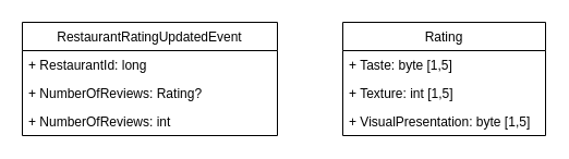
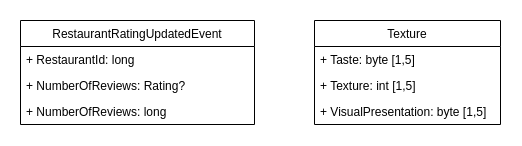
  <mxCell id="0" />
  <mxCell id="1" parent="0" />
  <mxCell id="2" value="RestaurantRatingUpdatedEvent" style="swimlane;fontStyle=0;childLayout=stackLayout;horizontal=1;startSize=26;fillColor=none;horizontalStack=0;resizeParent=1;resizeParentMax=0;resizeLast=0;collapsible=1;marginBottom=0;" vertex="1" parent="1"><mxGeometry x="20" y="20" width="234" height="104" as="geometry" /></mxCell>
  <mxCell id="3" value="+ RestaurantId: long" style="text;strokeColor=none;fillColor=none;align=left;verticalAlign=top;spacingLeft=4;spacingRight=4;overflow=hidden;rotatable=0;points=[[0,0.5],[1,0.5]];portConstraint=eastwest;" vertex="1" parent="2"><mxGeometry y="26" width="234" height="26" as="geometry" /></mxCell>
  <mxCell id="4" value="+ NumberOfReviews: Rating?" style="text;strokeColor=none;fillColor=none;align=left;verticalAlign=top;spacingLeft=4;spacingRight=4;overflow=hidden;rotatable=0;points=[[0,0.5],[1,0.5]];portConstraint=eastwest;" vertex="1" parent="2"><mxGeometry y="52" width="234" height="26" as="geometry" /></mxCell>
- <mxCell id="5" value="+ NumberOfReviews: int" style="text;strokeColor=none;fillColor=none;align=left;verticalAlign=top;spacingLeft=4;spacingRight=4;overflow=hidden;rotatable=0;points=[[0,0.5],[1,0.5]];portConstraint=eastwest;" vertex="1" parent="2"><mxGeometry y="78" width="234" height="26" as="geometry" /></mxCell>
- <mxCell id="6" value="Rating" style="swimlane;fontStyle=0;childLayout=stackLayout;horizontal=1;startSize=26;fillColor=none;horizontalStack=0;resizeParent=1;resizeParentMax=0;resizeLast=0;collapsible=1;marginBottom=0;" vertex="1" parent="1"><mxGeometry x="314" y="20" width="186" height="104" as="geometry" /></mxCell>
+ <mxCell id="5" value="+ NumberOfReviews: long" style="text;strokeColor=none;fillColor=none;align=left;verticalAlign=top;spacingLeft=4;spacingRight=4;overflow=hidden;rotatable=0;points=[[0,0.5],[1,0.5]];portConstraint=eastwest;" vertex="1" parent="2"><mxGeometry y="78" width="234" height="26" as="geometry" /></mxCell>
+ <mxCell id="6" value="Texture" style="swimlane;fontStyle=0;childLayout=stackLayout;horizontal=1;startSize=26;fillColor=none;horizontalStack=0;resizeParent=1;resizeParentMax=0;resizeLast=0;collapsible=1;marginBottom=0;" vertex="1" parent="1"><mxGeometry x="314" y="20" width="186" height="104" as="geometry" /></mxCell>
  <mxCell id="7" value="+ Taste: byte [1,5]" style="text;strokeColor=none;fillColor=none;align=left;verticalAlign=top;spacingLeft=4;spacingRight=4;overflow=hidden;rotatable=0;points=[[0,0.5],[1,0.5]];portConstraint=eastwest;" vertex="1" parent="6"><mxGeometry y="26" width="186" height="26" as="geometry" /></mxCell>
  <mxCell id="8" value="+ Texture: int [1,5]" style="text;strokeColor=none;fillColor=none;align=left;verticalAlign=top;spacingLeft=4;spacingRight=4;overflow=hidden;rotatable=0;points=[[0,0.5],[1,0.5]];portConstraint=eastwest;" vertex="1" parent="6"><mxGeometry y="52" width="186" height="26" as="geometry" /></mxCell>
  <mxCell id="9" value="+ VisualPresentation: byte [1,5]" style="text;strokeColor=none;fillColor=none;align=left;verticalAlign=top;spacingLeft=4;spacingRight=4;overflow=hidden;rotatable=0;points=[[0,0.5],[1,0.5]];portConstraint=eastwest;" vertex="1" parent="6"><mxGeometry y="78" width="186" height="26" as="geometry" /></mxCell>
